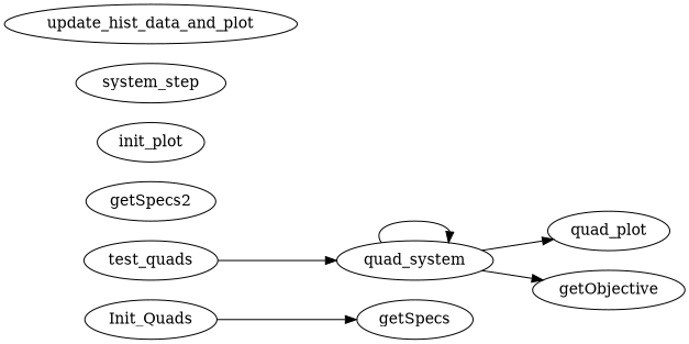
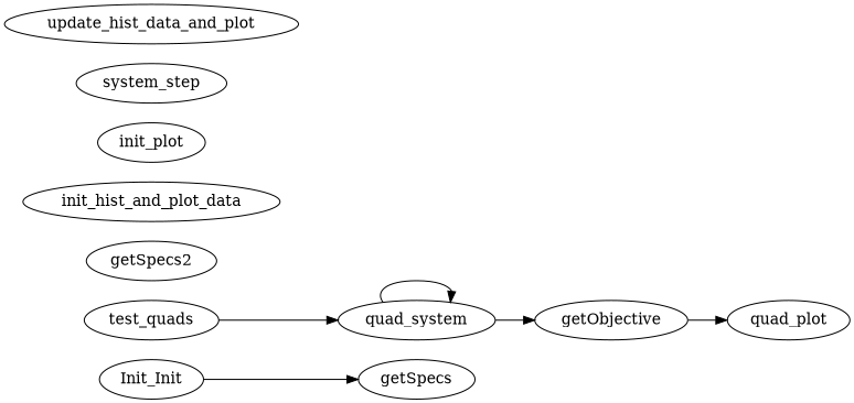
  digraph {
    rankdir=LR
-   Init_Quads
+   Init_Quads [label=Init_Init]
    getSpecs
    quad_system
    quad_plot
    getObjective
    test_quads
    getSpecs2
+   init_hist_and_plot_data
    init_plot
    system_step
    update_hist_data_and_plot
    Init_Quads -> getSpecs
    quad_system -> quad_system
-   quad_system -> quad_plot
+   getObjective -> quad_plot
    quad_system -> getObjective
    test_quads -> quad_system
  }
